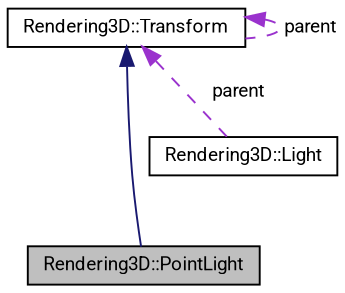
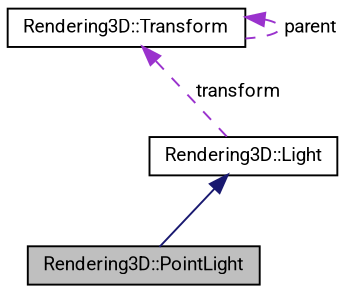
  digraph {
    fontname=Roboto
    node [color=black fillcolor=white fontname=Roboto fontsize=10 shape=record style=filled]
    edge [color=darkorchid3 dir=back fontname=Roboto fontsize=10 labelfontname=Helvetica labelfontsize=10 style=dashed]
    n1 [fillcolor=grey75 fontcolor=black height=0.2 label="Rendering3D::PointLight" width=0.4]
    n2 [height=0.2 label="Rendering3D::Light" width=0.4]
    n3 [height=0.2 label="Rendering3D::Transform" width=0.4]
-   n3 -> n1 [color=midnightblue style=solid]
-   n3 -> n2 [label=" parent"]
+   n2 -> n1 [color=midnightblue style=solid]
+   n3 -> n2 [label=" transform"]
    n3 -> n3 [label=" parent"]
  }
